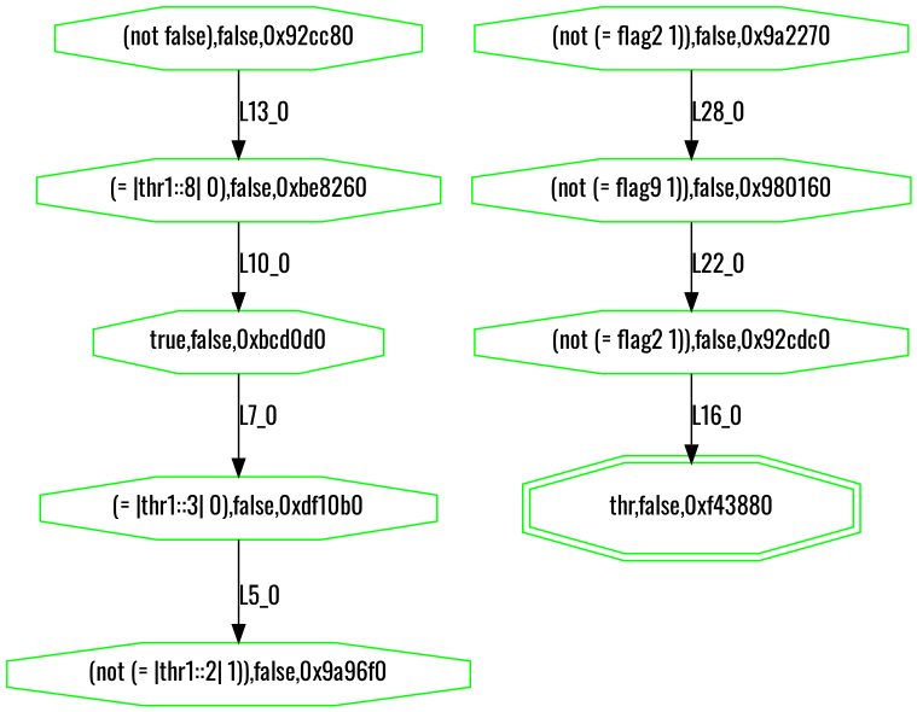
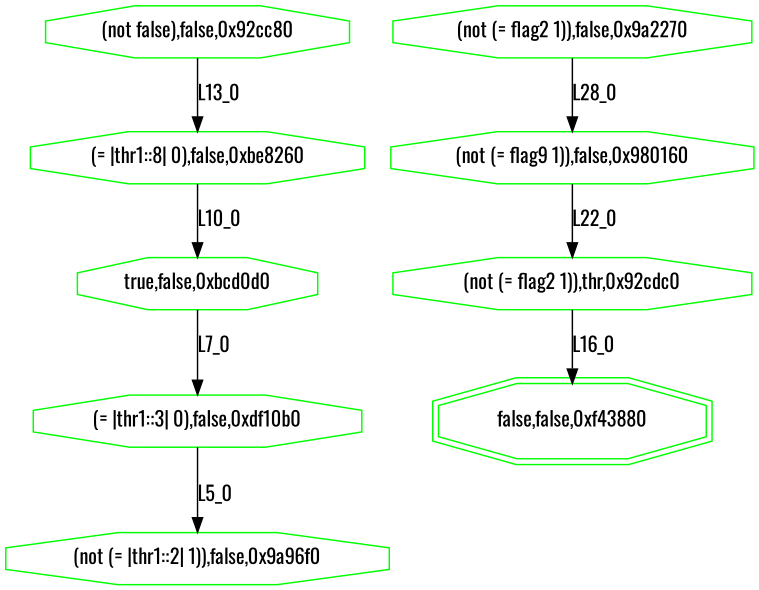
  digraph {
    fontname=Oswald
    node [color=green fontname=Oswald shape=octagon]
    edge [fontname=Oswald]
    n1 [label="(not false),false,0x92cc80"]
    n2 [label="(= |thr1::8| 0),false,0xbe8260"]
    n3 [label="true,false,0xbcd0d0"]
    n4 [label="(= |thr1::3| 0),false,0xdf10b0"]
    n5 [label="(not (= |thr1::2| 1)),false,0x9a96f0"]
    n6 [label="(not (= flag2 1)),false,0x9a2270"]
    n7 [label="(not (= flag9 1)),false,0x980160"]
-   n8 [label="(not (= flag2 1)),false,0x92cdc0"]
-   n9 [label="thr,false,0xf43880" shape=doubleoctagon]
+   n8 [label="(not (= flag2 1)),thr,0x92cdc0"]
+   n9 [label="false,false,0xf43880" shape=doubleoctagon]
    n1 -> n2 [label=L13_0]
    n2 -> n3 [label=L10_0]
    n3 -> n4 [label=L7_0]
    n4 -> n5 [label=L5_0]
    n6 -> n7 [label=L28_0]
    n7 -> n8 [label=L22_0]
    n8 -> n9 [label=L16_0]
  }
